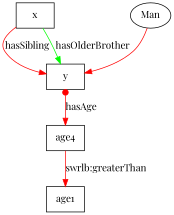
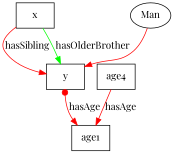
  digraph {
    fontname="Playfair Display"
    node [fontname="Playfair Display" shape=box]
    edge [color=RED fontname="Playfair Display"]
    x
    y
    n3 [label=age4]
    Man [shape=oval]
    age1
    x -> y [label=hasSibling]
    x -> y [color=green label=hasOlderBrother]
-   y -> n3 [arrowtail=dot dir=both label=hasAge]
-   n3 -> age1 [label="swrlb:greaterThan"]
+   y -> age1 [arrowtail=dot dir=both label=hasAge]
+   n3 -> age1 [label=hasAge]
    Man -> y
  }
